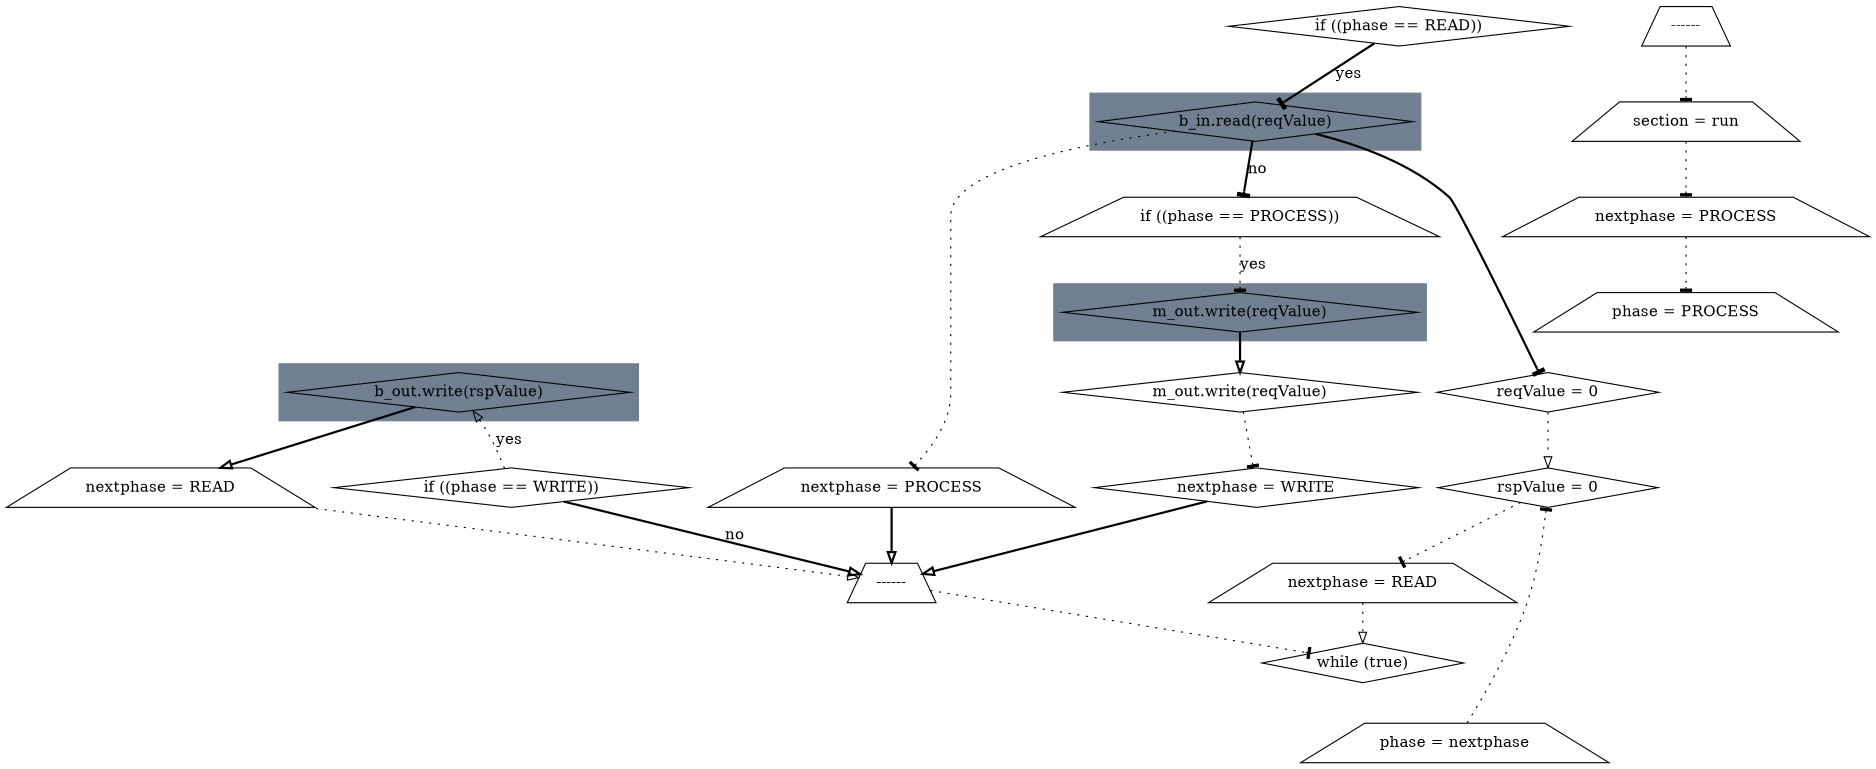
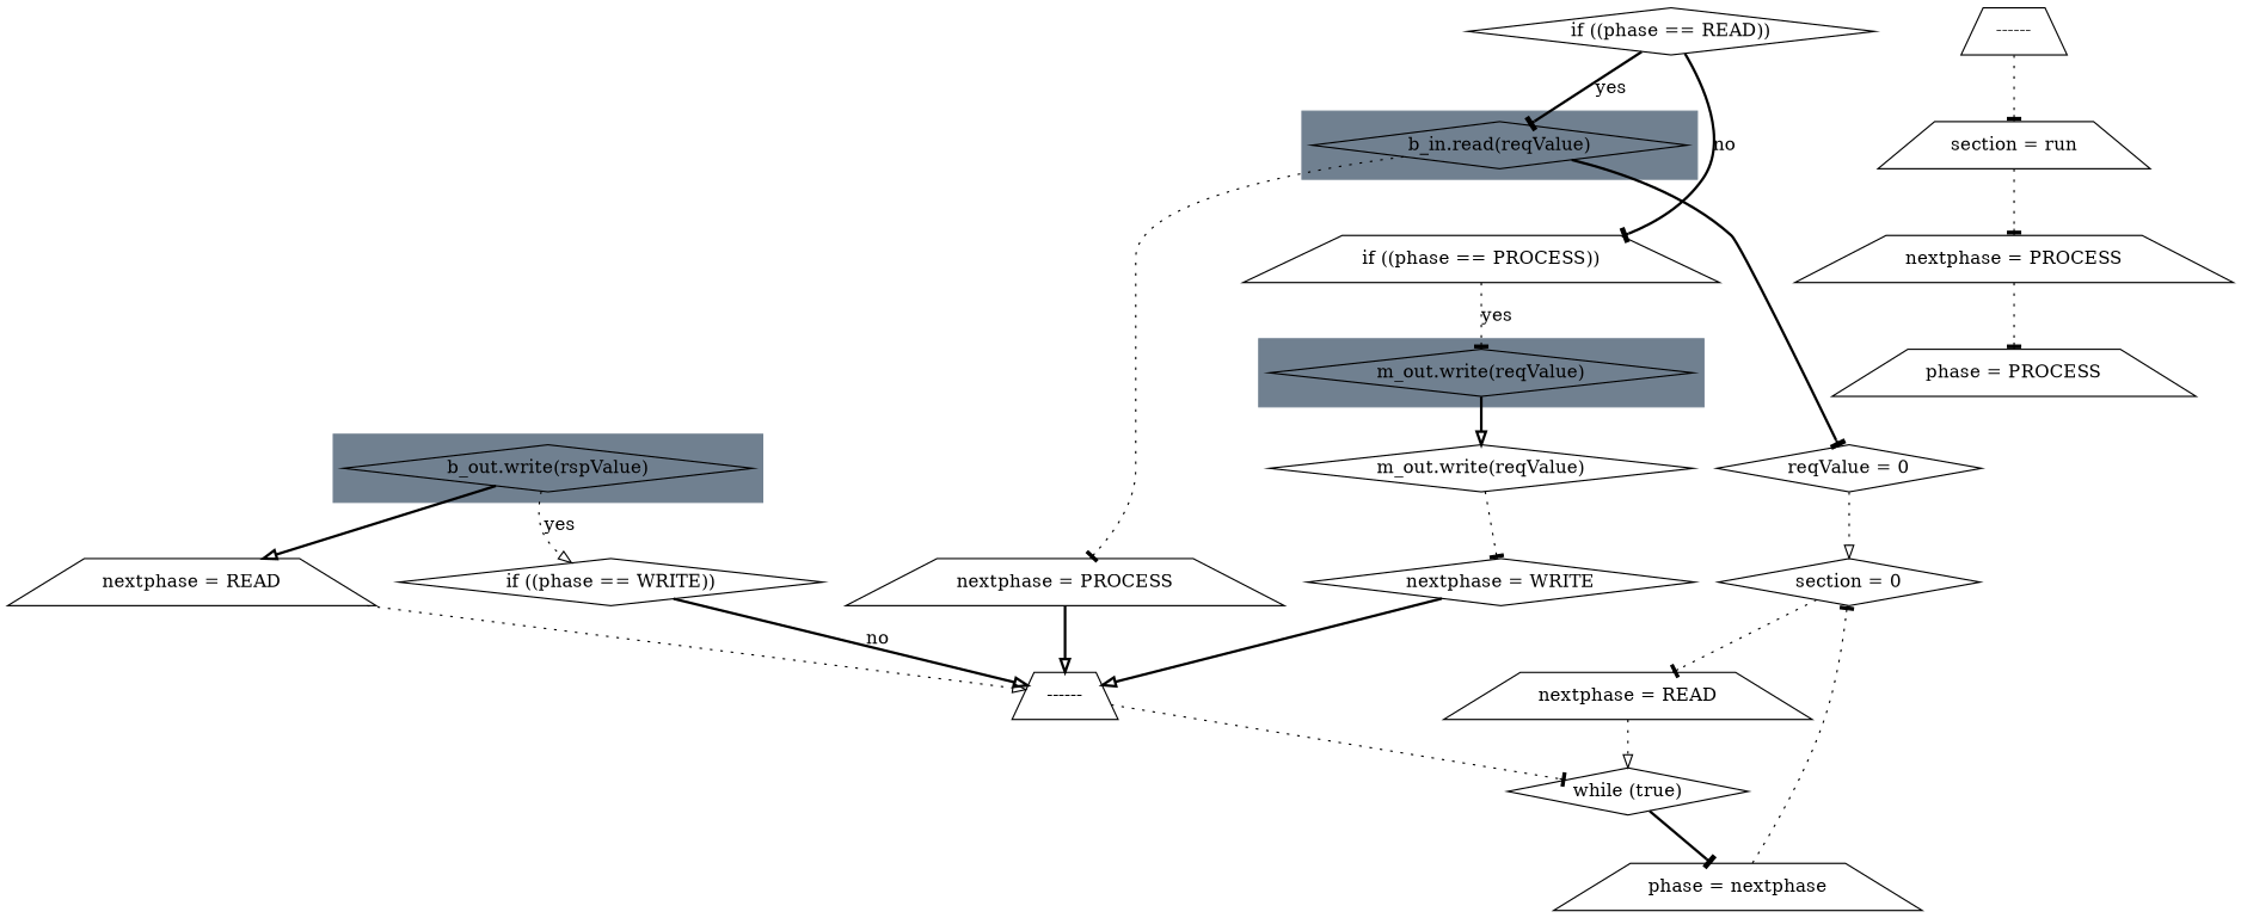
  digraph {
    rankdir=TD
    node [shape=diamond]
    edge [arrowhead=tee style=dotted]
    n1 [label="b_in.read(reqValue)"]
    n2 [label="m_out.write(reqValue)"]
    n3 [label="b_out.write(rspValue)"]
    n4 [label="reqValue = 0"]
    n5 [label="nextphase = PROCESS" shape=trapezium]
    n6 [label="m_out.write(reqValue)"]
    n7 [label="nextphase = READ" shape=trapezium]
    n8 [label="------" shape=trapezium]
    n9 [label="section = run" shape=trapezium]
    n10 [label="nextphase = PROCESS" shape=trapezium]
    n11 [label="phase = PROCESS" shape=trapezium]
-   n12 [label="rspValue = 0"]
+   n12 [label="section = 0"]
    n13 [label="nextphase = READ" shape=trapezium]
    n14 [label="while (true)"]
    n15 [label="phase = nextphase" shape=trapezium]
    n16 [label="if ((phase == READ))"]
    n17 [label="if ((phase == PROCESS))" shape=trapezium]
    n18 [label="------" shape=trapezium]
    n19 [label="if ((phase == WRITE))"]
    n20 [label="nextphase = WRITE"]
    subgraph cluster_1 {
      color=slategray
      style=filled
      n1
    }
    subgraph cluster_2 {
      color=slategray
      style=filled
      n2
    }
    subgraph cluster_3 {
      color=slategray
      style=filled
      n3
    }
    n1 -> n4 [style=bold]
    n1 -> n5
    n2 -> n6 [arrowhead=onormal style=bold]
    n3 -> n7 [arrowhead=onormal style=bold]
    n4 -> n12 [arrowhead=onormal]
    n5 -> n18 [arrowhead=onormal style=bold]
    n6 -> n20
    n7 -> n18 [arrowhead=onormal]
    n8 -> n9
    n9 -> n10
    n10 -> n11
    n12 -> n13
    n13 -> n14 [arrowhead=onormal]
+   n14 -> n15 [style=bold]
    n15 -> n12
    n16 -> n1 [label=yes style=bold]
-   n1 -> n17 [label=no style=bold]
+   n16 -> n17 [label=no style=bold]
    n17 -> n2 [label=yes]
    n18 -> n14
-   n19 -> n3 [arrowhead=onormal label=yes]
+   n3 -> n19 [arrowhead=onormal label=yes]
    n19 -> n18 [arrowhead=onormal label=no style=bold]
    n20 -> n18 [arrowhead=onormal style=bold]
  }
